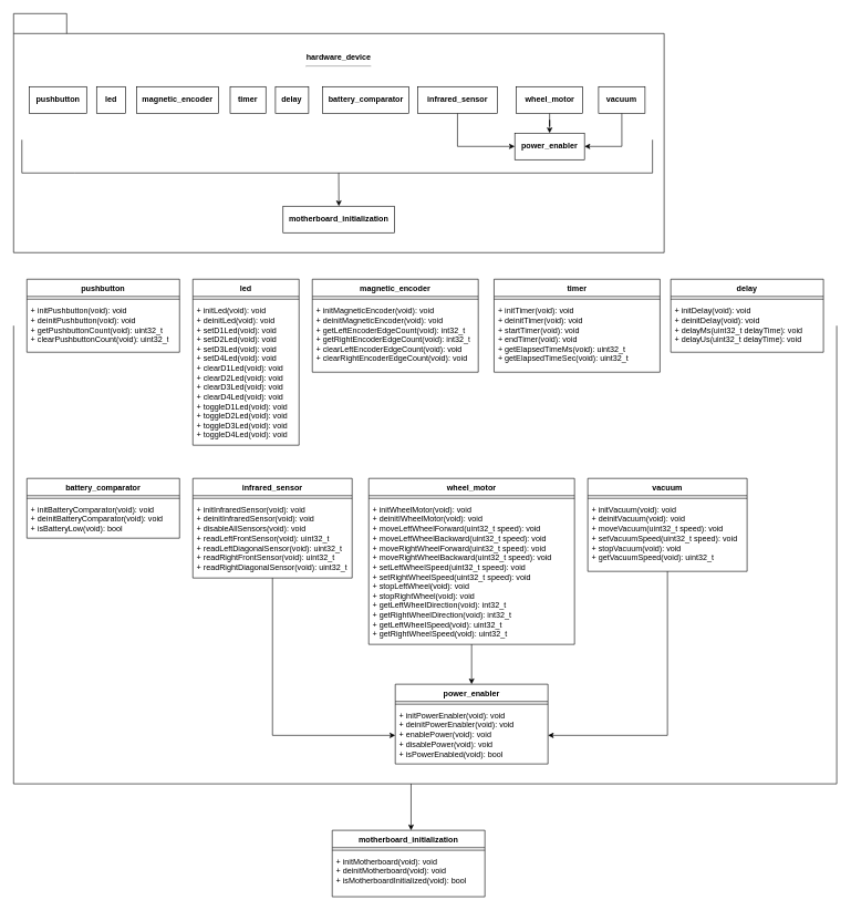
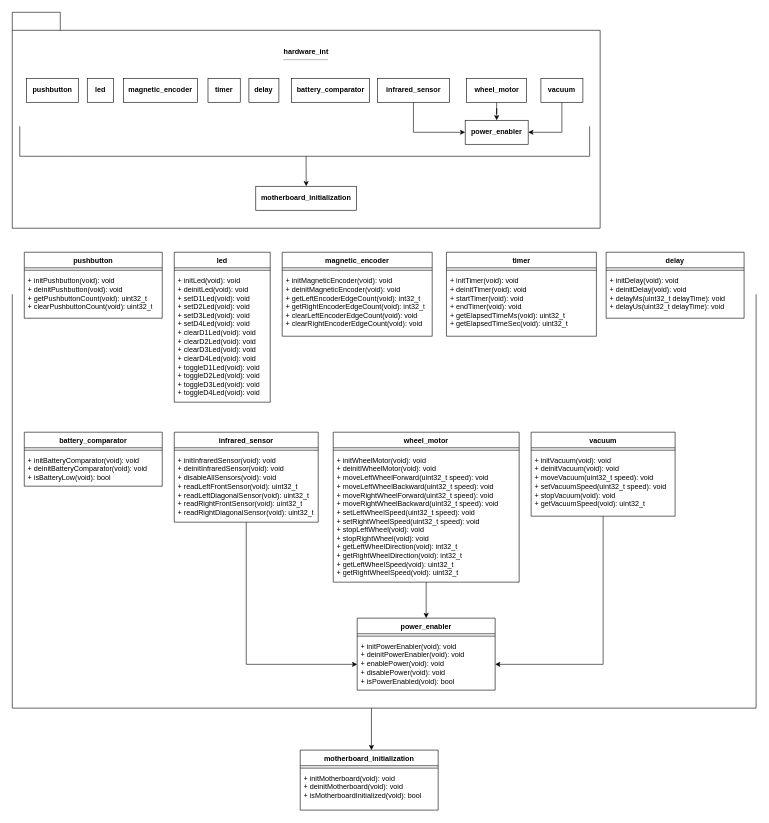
  <mxCell id="0" />
  <mxCell id="1" parent="0" />
  <mxCell id="2" value="pushbutton" style="swimlane;fontStyle=1;align=center;verticalAlign=top;childLayout=stackLayout;horizontal=1;startSize=26;horizontalStack=0;resizeParent=1;resizeParentMax=0;resizeLast=0;collapsible=1;marginBottom=0;whiteSpace=wrap;html=1;" parent="1" vertex="1"><mxGeometry x="40" y="420" width="230" height="110" as="geometry" /></mxCell>
  <mxCell id="3" value="" style="line;strokeWidth=1;fillColor=none;align=left;verticalAlign=middle;spacingTop=-1;spacingLeft=3;spacingRight=3;rotatable=0;labelPosition=right;points=[];portConstraint=eastwest;strokeColor=inherit;" parent="2" vertex="1"><mxGeometry y="26" width="230" height="8" as="geometry" /></mxCell>
  <mxCell id="4" value="+ initPushbutton(void): void&lt;div&gt;+ deinitPushbutton(void): void&lt;br&gt;&lt;div&gt;+ getPushbuttonCount(void): uint32_t&lt;/div&gt;&lt;div&gt;+ clearPushbuttonCount(void): uint32_t&lt;/div&gt;&lt;/div&gt;" style="text;strokeColor=none;fillColor=none;align=left;verticalAlign=top;spacingLeft=4;spacingRight=4;overflow=hidden;rotatable=0;points=[[0,0.5],[1,0.5]];portConstraint=eastwest;whiteSpace=wrap;html=1;" parent="2" vertex="1"><mxGeometry y="34" width="230" height="76" as="geometry" /></mxCell>
  <mxCell id="5" style="edgeStyle=orthogonalEdgeStyle;rounded=0;orthogonalLoop=1;jettySize=auto;html=1;entryX=0;entryY=0.5;entryDx=0;entryDy=0;" parent="1" source="6" target="31" edge="1"><mxGeometry relative="1" as="geometry" /></mxCell>
  <mxCell id="6" value="infrared_sensor" style="swimlane;fontStyle=1;align=center;verticalAlign=top;childLayout=stackLayout;horizontal=1;startSize=26;horizontalStack=0;resizeParent=1;resizeParentMax=0;resizeLast=0;collapsible=1;marginBottom=0;whiteSpace=wrap;html=1;" parent="1" vertex="1"><mxGeometry x="290" y="720" width="240" height="150" as="geometry" /></mxCell>
  <mxCell id="7" value="" style="line;strokeWidth=1;fillColor=none;align=left;verticalAlign=middle;spacingTop=-1;spacingLeft=3;spacingRight=3;rotatable=0;labelPosition=right;points=[];portConstraint=eastwest;strokeColor=inherit;" parent="6" vertex="1"><mxGeometry y="26" width="240" height="8" as="geometry" /></mxCell>
  <mxCell id="8" value="+ initInfraredSensor(void): void&lt;div&gt;+ deinitInfraredSensor(void): void&lt;/div&gt;&lt;div&gt;+ disableAllSensors(void): void&lt;br&gt;&lt;div&gt;+ readLeftFrontSensor(void): uint32_t&lt;/div&gt;&lt;div&gt;+ readLeftDiagonalSensor(void): uint32_t&lt;/div&gt;&lt;/div&gt;&lt;div&gt;&lt;div&gt;+ readRightFrontSensor(void): uint32_t&lt;/div&gt;&lt;div&gt;+ readRightDiagonalSensor(void): uint32_t&lt;/div&gt;&lt;/div&gt;" style="text;strokeColor=none;fillColor=none;align=left;verticalAlign=top;spacingLeft=4;spacingRight=4;overflow=hidden;rotatable=0;points=[[0,0.5],[1,0.5]];portConstraint=eastwest;whiteSpace=wrap;html=1;" parent="6" vertex="1"><mxGeometry y="34" width="240" height="116" as="geometry" /></mxCell>
  <mxCell id="9" value="led" style="swimlane;fontStyle=1;align=center;verticalAlign=top;childLayout=stackLayout;horizontal=1;startSize=26;horizontalStack=0;resizeParent=1;resizeParentMax=0;resizeLast=0;collapsible=1;marginBottom=0;whiteSpace=wrap;html=1;" parent="1" vertex="1"><mxGeometry x="290" y="420" width="160" height="250" as="geometry" /></mxCell>
  <mxCell id="10" value="" style="line;strokeWidth=1;fillColor=none;align=left;verticalAlign=middle;spacingTop=-1;spacingLeft=3;spacingRight=3;rotatable=0;labelPosition=right;points=[];portConstraint=eastwest;strokeColor=inherit;" parent="9" vertex="1"><mxGeometry y="26" width="160" height="8" as="geometry" /></mxCell>
  <mxCell id="11" value="+ initLed(void): void&lt;div&gt;+ deinitLed(void): void&lt;br&gt;&lt;div&gt;+ setD1Led(void): void&lt;/div&gt;&lt;/div&gt;&lt;div&gt;+&amp;nbsp;&lt;span style=&quot;background-color: transparent; color: light-dark(rgb(0, 0, 0), rgb(255, 255, 255));&quot;&gt;setD2Led(void): void&lt;/span&gt;&lt;/div&gt;&lt;div&gt;+ setD3Led(void): void&lt;span style=&quot;background-color: transparent; color: light-dark(rgb(0, 0, 0), rgb(255, 255, 255));&quot;&gt;&lt;/span&gt;&lt;/div&gt;&lt;div&gt;&lt;span style=&quot;background-color: transparent; color: light-dark(rgb(0, 0, 0), rgb(255, 255, 255));&quot;&gt;+&lt;/span&gt;&lt;span style=&quot;background-color: transparent; color: light-dark(rgb(0, 0, 0), rgb(255, 255, 255));&quot;&gt;&amp;nbsp;&lt;/span&gt;setD4Led(void): void&lt;/div&gt;&lt;div&gt;+ clearD1Led(void): void&lt;/div&gt;&lt;div&gt;+ clearD2Led(void): void&lt;/div&gt;&lt;div&gt;+ clearD3Led(void): void&lt;/div&gt;&lt;div&gt;+ clearD4Led(void): void&lt;/div&gt;&lt;div&gt;+ toggleD1Led(void): void&lt;/div&gt;&lt;div&gt;+ toggleD2Led(void): void&lt;/div&gt;&lt;div&gt;+ toggleD3Led(void): void&lt;/div&gt;&lt;div&gt;+ toggleD4Led(void): void&lt;/div&gt;" style="text;strokeColor=none;fillColor=none;align=left;verticalAlign=top;spacingLeft=4;spacingRight=4;overflow=hidden;rotatable=0;points=[[0,0.5],[1,0.5]];portConstraint=eastwest;whiteSpace=wrap;html=1;" parent="9" vertex="1"><mxGeometry y="34" width="160" height="216" as="geometry" /></mxCell>
  <mxCell id="12" value="magnetic_encoder" style="swimlane;fontStyle=1;align=center;verticalAlign=top;childLayout=stackLayout;horizontal=1;startSize=26;horizontalStack=0;resizeParent=1;resizeParentMax=0;resizeLast=0;collapsible=1;marginBottom=0;whiteSpace=wrap;html=1;" parent="1" vertex="1"><mxGeometry x="470" y="420" width="250" height="140" as="geometry" /></mxCell>
  <mxCell id="13" value="" style="line;strokeWidth=1;fillColor=none;align=left;verticalAlign=middle;spacingTop=-1;spacingLeft=3;spacingRight=3;rotatable=0;labelPosition=right;points=[];portConstraint=eastwest;strokeColor=inherit;" parent="12" vertex="1"><mxGeometry y="26" width="250" height="8" as="geometry" /></mxCell>
  <mxCell id="14" value="+ initMagneticEncoder(void): void&lt;div&gt;+ deinitMagneticEncoder(void): void&lt;br&gt;&lt;div&gt;+ getLeftEncoderEdgeCount(void): int32_t&lt;/div&gt;&lt;/div&gt;&lt;div&gt;+ getRightEncoderEdgeCount(void): int32_t&lt;/div&gt;&lt;div&gt;+ clearLeftEncoderEdgeCount(void): void&lt;/div&gt;&lt;div&gt;+ clearRightEncoderEdgeCount(void): void&lt;/div&gt;" style="text;strokeColor=none;fillColor=none;align=left;verticalAlign=top;spacingLeft=4;spacingRight=4;overflow=hidden;rotatable=0;points=[[0,0.5],[1,0.5]];portConstraint=eastwest;whiteSpace=wrap;html=1;" parent="12" vertex="1"><mxGeometry y="34" width="250" height="106" as="geometry" /></mxCell>
  <mxCell id="15" value="timer" style="swimlane;fontStyle=1;align=center;verticalAlign=top;childLayout=stackLayout;horizontal=1;startSize=26;horizontalStack=0;resizeParent=1;resizeParentMax=0;resizeLast=0;collapsible=1;marginBottom=0;whiteSpace=wrap;html=1;" parent="1" vertex="1"><mxGeometry x="743.76" y="420" width="250" height="140" as="geometry" /></mxCell>
  <mxCell id="16" value="" style="line;strokeWidth=1;fillColor=none;align=left;verticalAlign=middle;spacingTop=-1;spacingLeft=3;spacingRight=3;rotatable=0;labelPosition=right;points=[];portConstraint=eastwest;strokeColor=inherit;" parent="15" vertex="1"><mxGeometry y="26" width="250" height="8" as="geometry" /></mxCell>
  <mxCell id="17" value="+ initTimer(void): void&lt;div&gt;+ deinitTimer(void): void&lt;br&gt;&lt;div&gt;+ startTimer(void): void&lt;/div&gt;&lt;/div&gt;&lt;div&gt;+ endTimer(void): void&lt;/div&gt;&lt;div&gt;+ getElapsedTimeMs(void): uint32_t&lt;/div&gt;&lt;div&gt;+ getElapsedTimeSec(void): uint32_t&lt;/div&gt;" style="text;strokeColor=none;fillColor=none;align=left;verticalAlign=top;spacingLeft=4;spacingRight=4;overflow=hidden;rotatable=0;points=[[0,0.5],[1,0.5]];portConstraint=eastwest;whiteSpace=wrap;html=1;" parent="15" vertex="1"><mxGeometry y="34" width="250" height="106" as="geometry" /></mxCell>
  <mxCell id="18" value="battery_comparator" style="swimlane;fontStyle=1;align=center;verticalAlign=top;childLayout=stackLayout;horizontal=1;startSize=26;horizontalStack=0;resizeParent=1;resizeParentMax=0;resizeLast=0;collapsible=1;marginBottom=0;whiteSpace=wrap;html=1;" parent="1" vertex="1"><mxGeometry x="40" y="720" width="230" height="90" as="geometry" /></mxCell>
  <mxCell id="19" value="" style="line;strokeWidth=1;fillColor=none;align=left;verticalAlign=middle;spacingTop=-1;spacingLeft=3;spacingRight=3;rotatable=0;labelPosition=right;points=[];portConstraint=eastwest;strokeColor=inherit;" parent="18" vertex="1"><mxGeometry y="26" width="230" height="8" as="geometry" /></mxCell>
  <mxCell id="20" value="+ initBatteryComparator(void): void&lt;div&gt;+ deinitBatteryComparator(void): void&lt;br&gt;&lt;div&gt;+ isBatteryLow(void): bool&lt;/div&gt;&lt;/div&gt;" style="text;strokeColor=none;fillColor=none;align=left;verticalAlign=top;spacingLeft=4;spacingRight=4;overflow=hidden;rotatable=0;points=[[0,0.5],[1,0.5]];portConstraint=eastwest;whiteSpace=wrap;html=1;" parent="18" vertex="1"><mxGeometry y="34" width="230" height="56" as="geometry" /></mxCell>
  <mxCell id="21" style="edgeStyle=orthogonalEdgeStyle;rounded=0;orthogonalLoop=1;jettySize=auto;html=1;entryX=0.5;entryY=0;entryDx=0;entryDy=0;" parent="1" source="22" target="29" edge="1"><mxGeometry relative="1" as="geometry" /></mxCell>
  <mxCell id="22" value="wheel_motor" style="swimlane;fontStyle=1;align=center;verticalAlign=top;childLayout=stackLayout;horizontal=1;startSize=26;horizontalStack=0;resizeParent=1;resizeParentMax=0;resizeLast=0;collapsible=1;marginBottom=0;whiteSpace=wrap;html=1;" parent="1" vertex="1"><mxGeometry x="554.99" y="720" width="310" height="250" as="geometry" /></mxCell>
  <mxCell id="23" value="" style="line;strokeWidth=1;fillColor=none;align=left;verticalAlign=middle;spacingTop=-1;spacingLeft=3;spacingRight=3;rotatable=0;labelPosition=right;points=[];portConstraint=eastwest;strokeColor=inherit;" parent="22" vertex="1"><mxGeometry y="26" width="310" height="8" as="geometry" /></mxCell>
  <mxCell id="24" value="+ initWheelMotor(void): void&lt;div&gt;+ deinitIWheelMotor(void): void&lt;br&gt;&lt;div&gt;+ moveLeftWheelForward(uint32_t speed): void&lt;/div&gt;&lt;div&gt;+ moveLeftWheelBackward(uint32_t speed): void&lt;/div&gt;&lt;/div&gt;&lt;div&gt;&lt;div&gt;+ moveRightWheelForward(uint32_t speed): void&lt;/div&gt;&lt;div&gt;+ moveRightWheelBackward(uint32_t speed): void&lt;/div&gt;&lt;/div&gt;&lt;div&gt;+ setLeftWheelSpeed(uint32_t speed): void&lt;/div&gt;&lt;div&gt;+ setRightWheelSpeed(uint32_t speed): void&lt;/div&gt;&lt;div&gt;+ stopLeftWheel(void): void&lt;/div&gt;&lt;div&gt;+ stopRightWheel(void): void&lt;/div&gt;&lt;div&gt;+ getLeftWheelDirection(void): int32_t&lt;/div&gt;&lt;div&gt;+ getRightWheelDirection(void): int32_t&lt;/div&gt;&lt;div&gt;+ getLeftWheelSpeed(void): uint32_t&lt;/div&gt;&lt;div&gt;+ getRightWheelSpeed(void): uint32_t&lt;/div&gt;" style="text;strokeColor=none;fillColor=none;align=left;verticalAlign=top;spacingLeft=4;spacingRight=4;overflow=hidden;rotatable=0;points=[[0,0.5],[1,0.5]];portConstraint=eastwest;whiteSpace=wrap;html=1;" parent="22" vertex="1"><mxGeometry y="34" width="310" height="216" as="geometry" /></mxCell>
  <mxCell id="25" style="edgeStyle=orthogonalEdgeStyle;rounded=0;orthogonalLoop=1;jettySize=auto;html=1;entryX=1;entryY=0.5;entryDx=0;entryDy=0;" parent="1" source="26" target="31" edge="1"><mxGeometry relative="1" as="geometry" /></mxCell>
  <mxCell id="26" value="vacuum" style="swimlane;fontStyle=1;align=center;verticalAlign=top;childLayout=stackLayout;horizontal=1;startSize=26;horizontalStack=0;resizeParent=1;resizeParentMax=0;resizeLast=0;collapsible=1;marginBottom=0;whiteSpace=wrap;html=1;" parent="1" vertex="1"><mxGeometry x="884.99" y="720" width="240" height="140" as="geometry" /></mxCell>
  <mxCell id="27" value="" style="line;strokeWidth=1;fillColor=none;align=left;verticalAlign=middle;spacingTop=-1;spacingLeft=3;spacingRight=3;rotatable=0;labelPosition=right;points=[];portConstraint=eastwest;strokeColor=inherit;" parent="26" vertex="1"><mxGeometry y="26" width="240" height="8" as="geometry" /></mxCell>
  <mxCell id="28" value="+ initVacuum(void): void&lt;div&gt;+ deinitVacuum(void): void&lt;br&gt;&lt;div&gt;+ moveVacuum(uint32_t speed): void&lt;/div&gt;&lt;/div&gt;&lt;div&gt;+ setVacuumSpeed(uint32_t speed): void&lt;/div&gt;&lt;div&gt;+ stopVacuum(void): void&lt;/div&gt;&lt;div&gt;+ getVacuumSpeed(void): uint32_t&lt;/div&gt;" style="text;strokeColor=none;fillColor=none;align=left;verticalAlign=top;spacingLeft=4;spacingRight=4;overflow=hidden;rotatable=0;points=[[0,0.5],[1,0.5]];portConstraint=eastwest;whiteSpace=wrap;html=1;" parent="26" vertex="1"><mxGeometry y="34" width="240" height="106" as="geometry" /></mxCell>
  <mxCell id="29" value="power_enabler" style="swimlane;fontStyle=1;align=center;verticalAlign=top;childLayout=stackLayout;horizontal=1;startSize=26;horizontalStack=0;resizeParent=1;resizeParentMax=0;resizeLast=0;collapsible=1;marginBottom=0;whiteSpace=wrap;html=1;" parent="1" vertex="1"><mxGeometry x="594.99" y="1030" width="230" height="120" as="geometry" /></mxCell>
  <mxCell id="30" value="" style="line;strokeWidth=1;fillColor=none;align=left;verticalAlign=middle;spacingTop=-1;spacingLeft=3;spacingRight=3;rotatable=0;labelPosition=right;points=[];portConstraint=eastwest;strokeColor=inherit;" parent="29" vertex="1"><mxGeometry y="26" width="230" height="8" as="geometry" /></mxCell>
  <mxCell id="31" value="+ initPowerEnabler(void): void&lt;div&gt;+ deinitPowerEnabler(void): void&lt;br&gt;&lt;div&gt;+ enablePower(void): void&lt;/div&gt;&lt;/div&gt;&lt;div&gt;+ disablePower(void): void&lt;/div&gt;&lt;div&gt;+ isPowerEnabled(void): bool&lt;/div&gt;" style="text;strokeColor=none;fillColor=none;align=left;verticalAlign=top;spacingLeft=4;spacingRight=4;overflow=hidden;rotatable=0;points=[[0,0.5],[1,0.5]];portConstraint=eastwest;whiteSpace=wrap;html=1;" parent="29" vertex="1"><mxGeometry y="34" width="230" height="86" as="geometry" /></mxCell>
  <mxCell id="32" value="motherboard_initialization" style="swimlane;fontStyle=1;align=center;verticalAlign=top;childLayout=stackLayout;horizontal=1;startSize=26;horizontalStack=0;resizeParent=1;resizeParentMax=0;resizeLast=0;collapsible=1;marginBottom=0;whiteSpace=wrap;html=1;" vertex="1" parent="1"><mxGeometry x="500" y="1250" width="230" height="100" as="geometry" /></mxCell>
  <mxCell id="33" value="" style="line;strokeWidth=1;fillColor=none;align=left;verticalAlign=middle;spacingTop=-1;spacingLeft=3;spacingRight=3;rotatable=0;labelPosition=right;points=[];portConstraint=eastwest;strokeColor=inherit;" vertex="1" parent="32"><mxGeometry y="26" width="230" height="8" as="geometry" /></mxCell>
  <mxCell id="34" value="+ initMotherboard(void): void&lt;div&gt;+ deinitMotherboard(void): void&lt;/div&gt;&lt;div&gt;+ isMotherboardInitialized(void): bool&lt;/div&gt;" style="text;strokeColor=none;fillColor=none;align=left;verticalAlign=top;spacingLeft=4;spacingRight=4;overflow=hidden;rotatable=0;points=[[0,0.5],[1,0.5]];portConstraint=eastwest;whiteSpace=wrap;html=1;" vertex="1" parent="32"><mxGeometry y="34" width="230" height="66" as="geometry" /></mxCell>
  <mxCell id="35" value="" style="endArrow=none;html=1;rounded=0;" edge="1" parent="1"><mxGeometry width="50" height="50" relative="1" as="geometry"><mxPoint x="20" y="490" as="sourcePoint" /><mxPoint x="1260" y="490" as="targetPoint" /><Array as="points"><mxPoint x="20" y="1180" /><mxPoint x="1260" y="1180" /></Array></mxGeometry></mxCell>
  <mxCell id="36" value="" style="endArrow=classic;html=1;rounded=0;" edge="1" parent="1"><mxGeometry width="50" height="50" relative="1" as="geometry"><mxPoint x="618.75" y="1180" as="sourcePoint" /><mxPoint x="618.75" y="1250" as="targetPoint" /></mxGeometry></mxCell>
- <mxCell id="37" value="hardware_device&lt;div&gt;&lt;hr&gt;&lt;br&gt;&lt;/div&gt;&lt;div&gt;&lt;br&gt;&lt;/div&gt;&lt;div&gt;&lt;br&gt;&lt;/div&gt;&lt;div&gt;&lt;br&gt;&lt;/div&gt;&lt;div&gt;&lt;br&gt;&lt;/div&gt;&lt;div&gt;&lt;br&gt;&lt;/div&gt;&lt;div&gt;&lt;br&gt;&lt;/div&gt;&lt;div&gt;&lt;br&gt;&lt;/div&gt;&lt;div&gt;&lt;br&gt;&lt;/div&gt;&lt;div&gt;&lt;br&gt;&lt;/div&gt;&lt;div&gt;&lt;br&gt;&lt;/div&gt;&lt;div&gt;&lt;br&gt;&lt;/div&gt;&lt;div&gt;&lt;br&gt;&lt;/div&gt;&lt;div&gt;&lt;br&gt;&lt;/div&gt;&lt;div&gt;&lt;br&gt;&lt;/div&gt;&lt;div&gt;&lt;br&gt;&lt;/div&gt;&lt;div&gt;&lt;br&gt;&lt;/div&gt;" style="shape=folder;fontStyle=1;tabWidth=80;tabHeight=30;tabPosition=left;html=1;boundedLbl=1;whiteSpace=wrap;" vertex="1" parent="1"><mxGeometry x="20" y="20" width="980" height="360" as="geometry" /></mxCell>
+ <mxCell id="37" value="hardware_int&lt;div&gt;&lt;hr&gt;&lt;br&gt;&lt;/div&gt;&lt;div&gt;&lt;br&gt;&lt;/div&gt;&lt;div&gt;&lt;br&gt;&lt;/div&gt;&lt;div&gt;&lt;br&gt;&lt;/div&gt;&lt;div&gt;&lt;br&gt;&lt;/div&gt;&lt;div&gt;&lt;br&gt;&lt;/div&gt;&lt;div&gt;&lt;br&gt;&lt;/div&gt;&lt;div&gt;&lt;br&gt;&lt;/div&gt;&lt;div&gt;&lt;br&gt;&lt;/div&gt;&lt;div&gt;&lt;br&gt;&lt;/div&gt;&lt;div&gt;&lt;br&gt;&lt;/div&gt;&lt;div&gt;&lt;br&gt;&lt;/div&gt;&lt;div&gt;&lt;br&gt;&lt;/div&gt;&lt;div&gt;&lt;br&gt;&lt;/div&gt;&lt;div&gt;&lt;br&gt;&lt;/div&gt;&lt;div&gt;&lt;br&gt;&lt;/div&gt;&lt;div&gt;&lt;br&gt;&lt;/div&gt;" style="shape=folder;fontStyle=1;tabWidth=80;tabHeight=30;tabPosition=left;html=1;boundedLbl=1;whiteSpace=wrap;" vertex="1" parent="1"><mxGeometry x="20" y="20" width="980" height="360" as="geometry" /></mxCell>
  <mxCell id="38" value="&lt;b&gt;pushbutton&lt;/b&gt;" style="rounded=0;whiteSpace=wrap;html=1;" vertex="1" parent="1"><mxGeometry x="43.74" y="130" width="86.26" height="40" as="geometry" /></mxCell>
  <mxCell id="39" style="edgeStyle=orthogonalEdgeStyle;rounded=0;orthogonalLoop=1;jettySize=auto;html=1;entryX=0;entryY=0.5;entryDx=0;entryDy=0;exitX=0.5;exitY=1;exitDx=0;exitDy=0;" edge="1" parent="1" source="40" target="49"><mxGeometry relative="1" as="geometry" /></mxCell>
  <mxCell id="40" value="&lt;b&gt;infrared_sensor&lt;/b&gt;" style="rounded=0;whiteSpace=wrap;html=1;" vertex="1" parent="1"><mxGeometry x="628.74" y="130" width="120" height="40" as="geometry" /></mxCell>
  <mxCell id="41" value="&lt;b&gt;led&lt;/b&gt;" style="rounded=0;whiteSpace=wrap;html=1;" vertex="1" parent="1"><mxGeometry x="144.99" y="130" width="43.76" height="40" as="geometry" /></mxCell>
  <mxCell id="42" value="&lt;b&gt;magnetic_encoder&lt;/b&gt;" style="rounded=0;whiteSpace=wrap;html=1;" vertex="1" parent="1"><mxGeometry x="205.13" y="130" width="123.76" height="40" as="geometry" /></mxCell>
  <mxCell id="43" value="&lt;b&gt;battery_comparator&lt;/b&gt;" style="rounded=0;whiteSpace=wrap;html=1;" vertex="1" parent="1"><mxGeometry x="485.7" y="130" width="130" height="40" as="geometry" /></mxCell>
  <mxCell id="44" value="&lt;b&gt;timer&lt;/b&gt;" style="rounded=0;whiteSpace=wrap;html=1;" vertex="1" parent="1"><mxGeometry x="346.24" y="130" width="53.76" height="40" as="geometry" /></mxCell>
  <mxCell id="45" style="edgeStyle=orthogonalEdgeStyle;rounded=0;orthogonalLoop=1;jettySize=auto;html=1;entryX=0.5;entryY=0;entryDx=0;entryDy=0;" edge="1" parent="1" source="46" target="49"><mxGeometry relative="1" as="geometry" /></mxCell>
  <mxCell id="46" value="&lt;b&gt;wheel_motor&lt;/b&gt;" style="rounded=0;whiteSpace=wrap;html=1;" vertex="1" parent="1"><mxGeometry x="777.5" y="130" width="100" height="40" as="geometry" /></mxCell>
  <mxCell id="47" style="edgeStyle=orthogonalEdgeStyle;rounded=0;orthogonalLoop=1;jettySize=auto;html=1;entryX=1;entryY=0.5;entryDx=0;entryDy=0;exitX=0.5;exitY=1;exitDx=0;exitDy=0;" edge="1" parent="1" source="48" target="49"><mxGeometry relative="1" as="geometry" /></mxCell>
  <mxCell id="48" value="&lt;b&gt;vacuum&lt;/b&gt;" style="rounded=0;whiteSpace=wrap;html=1;" vertex="1" parent="1"><mxGeometry x="901.25" y="130" width="70" height="40" as="geometry" /></mxCell>
  <mxCell id="49" value="&lt;b&gt;power_enabler&lt;/b&gt;" style="rounded=0;whiteSpace=wrap;html=1;" vertex="1" parent="1"><mxGeometry x="775.01" y="200" width="104.99" height="40" as="geometry" /></mxCell>
  <mxCell id="50" value="&lt;b&gt;motherboard_initialization&lt;/b&gt;" style="rounded=0;whiteSpace=wrap;html=1;" vertex="1" parent="1"><mxGeometry x="425.93" y="310" width="168.14" height="40" as="geometry" /></mxCell>
  <mxCell id="51" value="" style="endArrow=none;html=1;rounded=0;" edge="1" parent="1"><mxGeometry width="50" height="50" relative="1" as="geometry"><mxPoint x="982.5" y="210" as="sourcePoint" /><mxPoint x="32.5" y="210" as="targetPoint" /><Array as="points"><mxPoint x="982.5" y="260" /><mxPoint x="112.5" y="260" /><mxPoint x="32.5" y="260" /></Array></mxGeometry></mxCell>
  <mxCell id="52" value="" style="endArrow=classic;html=1;rounded=0;entryX=0.5;entryY=0;entryDx=0;entryDy=0;" edge="1" parent="1" target="50"><mxGeometry width="50" height="50" relative="1" as="geometry"><mxPoint x="509.76" y="260" as="sourcePoint" /><mxPoint x="393.76" y="400" as="targetPoint" /></mxGeometry></mxCell>
  <mxCell id="53" value="&lt;b&gt;delay&lt;/b&gt;" style="rounded=0;whiteSpace=wrap;html=1;" vertex="1" parent="1"><mxGeometry x="414.46" y="130" width="50" height="40" as="geometry" /></mxCell>
  <mxCell id="54" value="delay" style="swimlane;fontStyle=1;align=center;verticalAlign=top;childLayout=stackLayout;horizontal=1;startSize=26;horizontalStack=0;resizeParent=1;resizeParentMax=0;resizeLast=0;collapsible=1;marginBottom=0;whiteSpace=wrap;html=1;" vertex="1" parent="1"><mxGeometry x="1010" y="420" width="230" height="110" as="geometry" /></mxCell>
  <mxCell id="55" value="" style="line;strokeWidth=1;fillColor=none;align=left;verticalAlign=middle;spacingTop=-1;spacingLeft=3;spacingRight=3;rotatable=0;labelPosition=right;points=[];portConstraint=eastwest;strokeColor=inherit;" vertex="1" parent="54"><mxGeometry y="26" width="230" height="8" as="geometry" /></mxCell>
  <mxCell id="56" value="&lt;div&gt;+ initDelay(void): void&lt;/div&gt;&lt;div&gt;+ deinitDelay(void): void&lt;/div&gt;&lt;div&gt;+ delayMs(uint32_t delayTime): void&lt;/div&gt;&lt;div&gt;+ delayUs(uint32_t delayTime): void&lt;/div&gt;" style="text;strokeColor=none;fillColor=none;align=left;verticalAlign=top;spacingLeft=4;spacingRight=4;overflow=hidden;rotatable=0;points=[[0,0.5],[1,0.5]];portConstraint=eastwest;whiteSpace=wrap;html=1;" vertex="1" parent="54"><mxGeometry y="34" width="230" height="76" as="geometry" /></mxCell>
